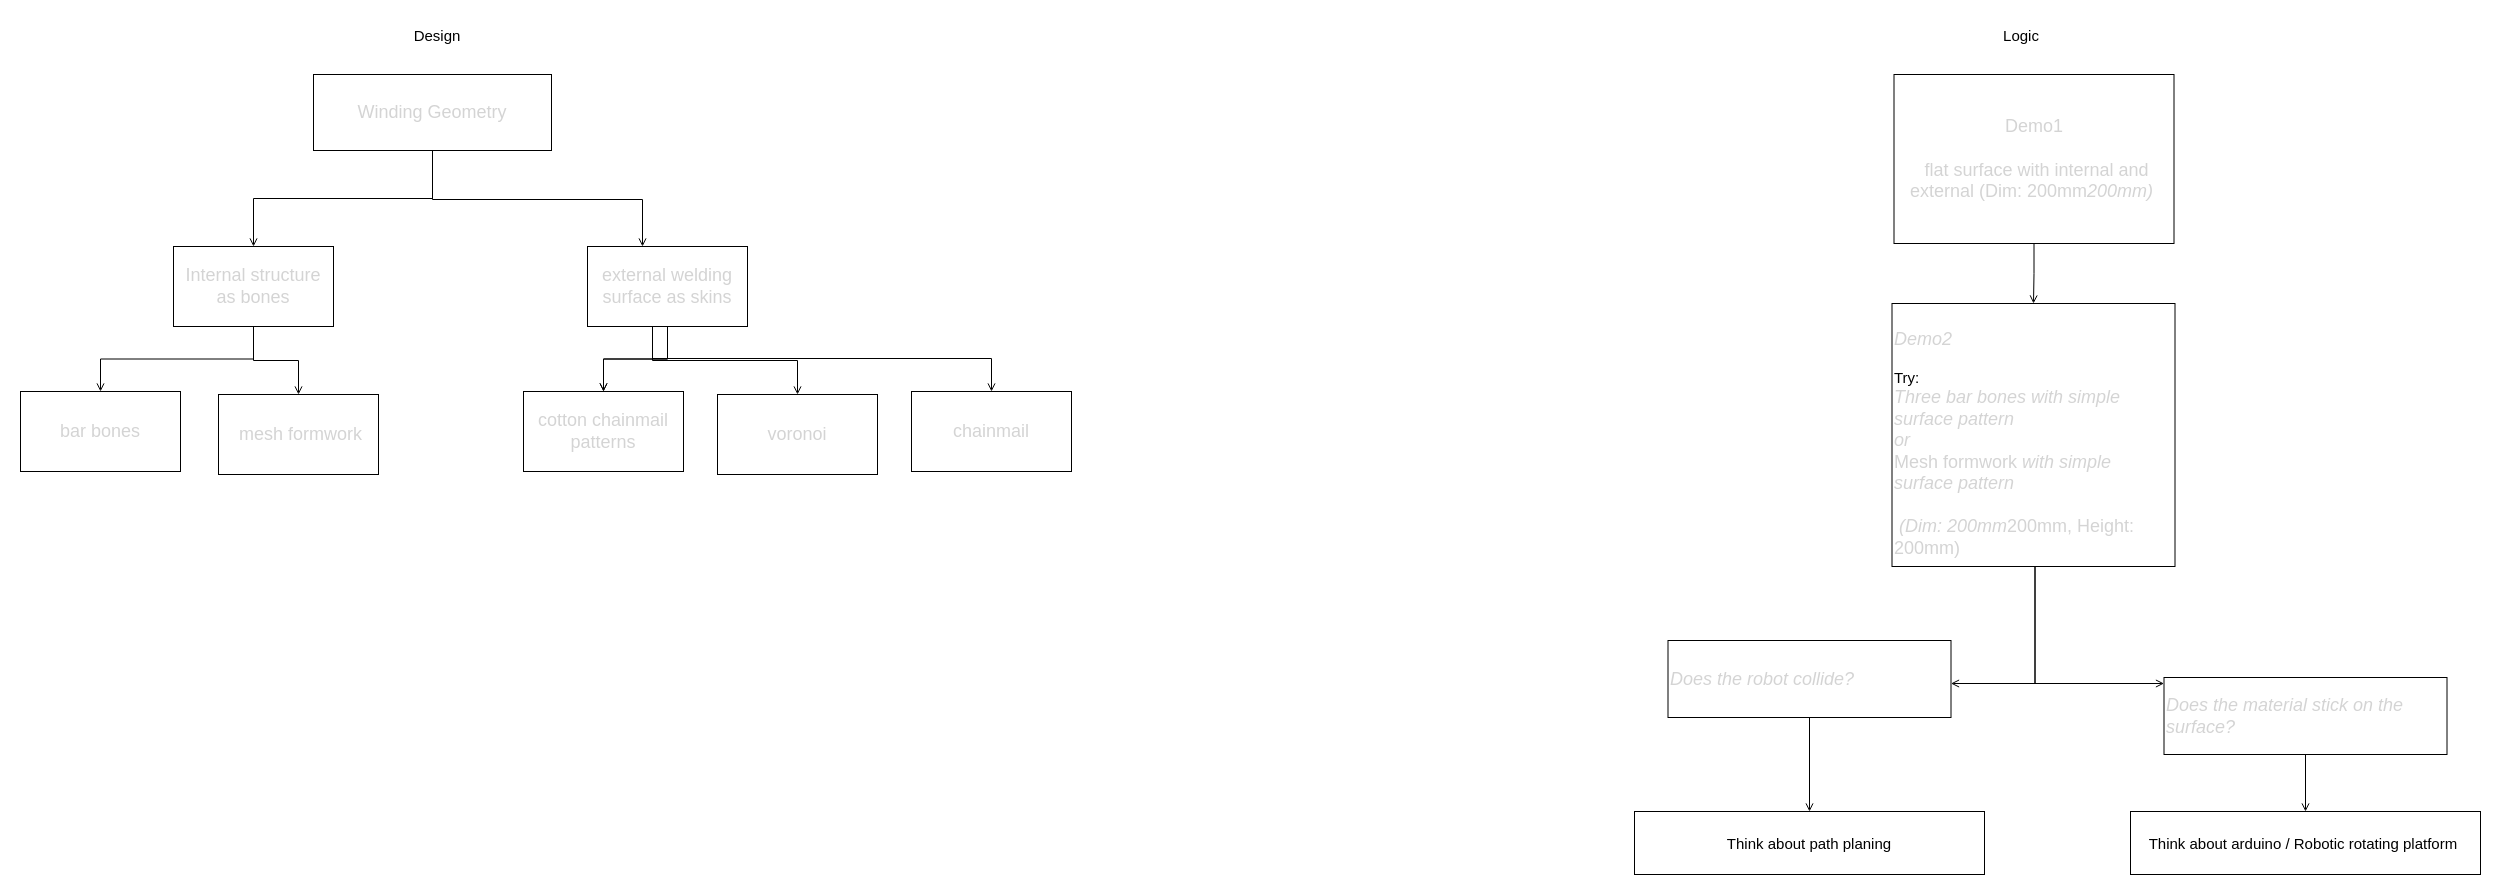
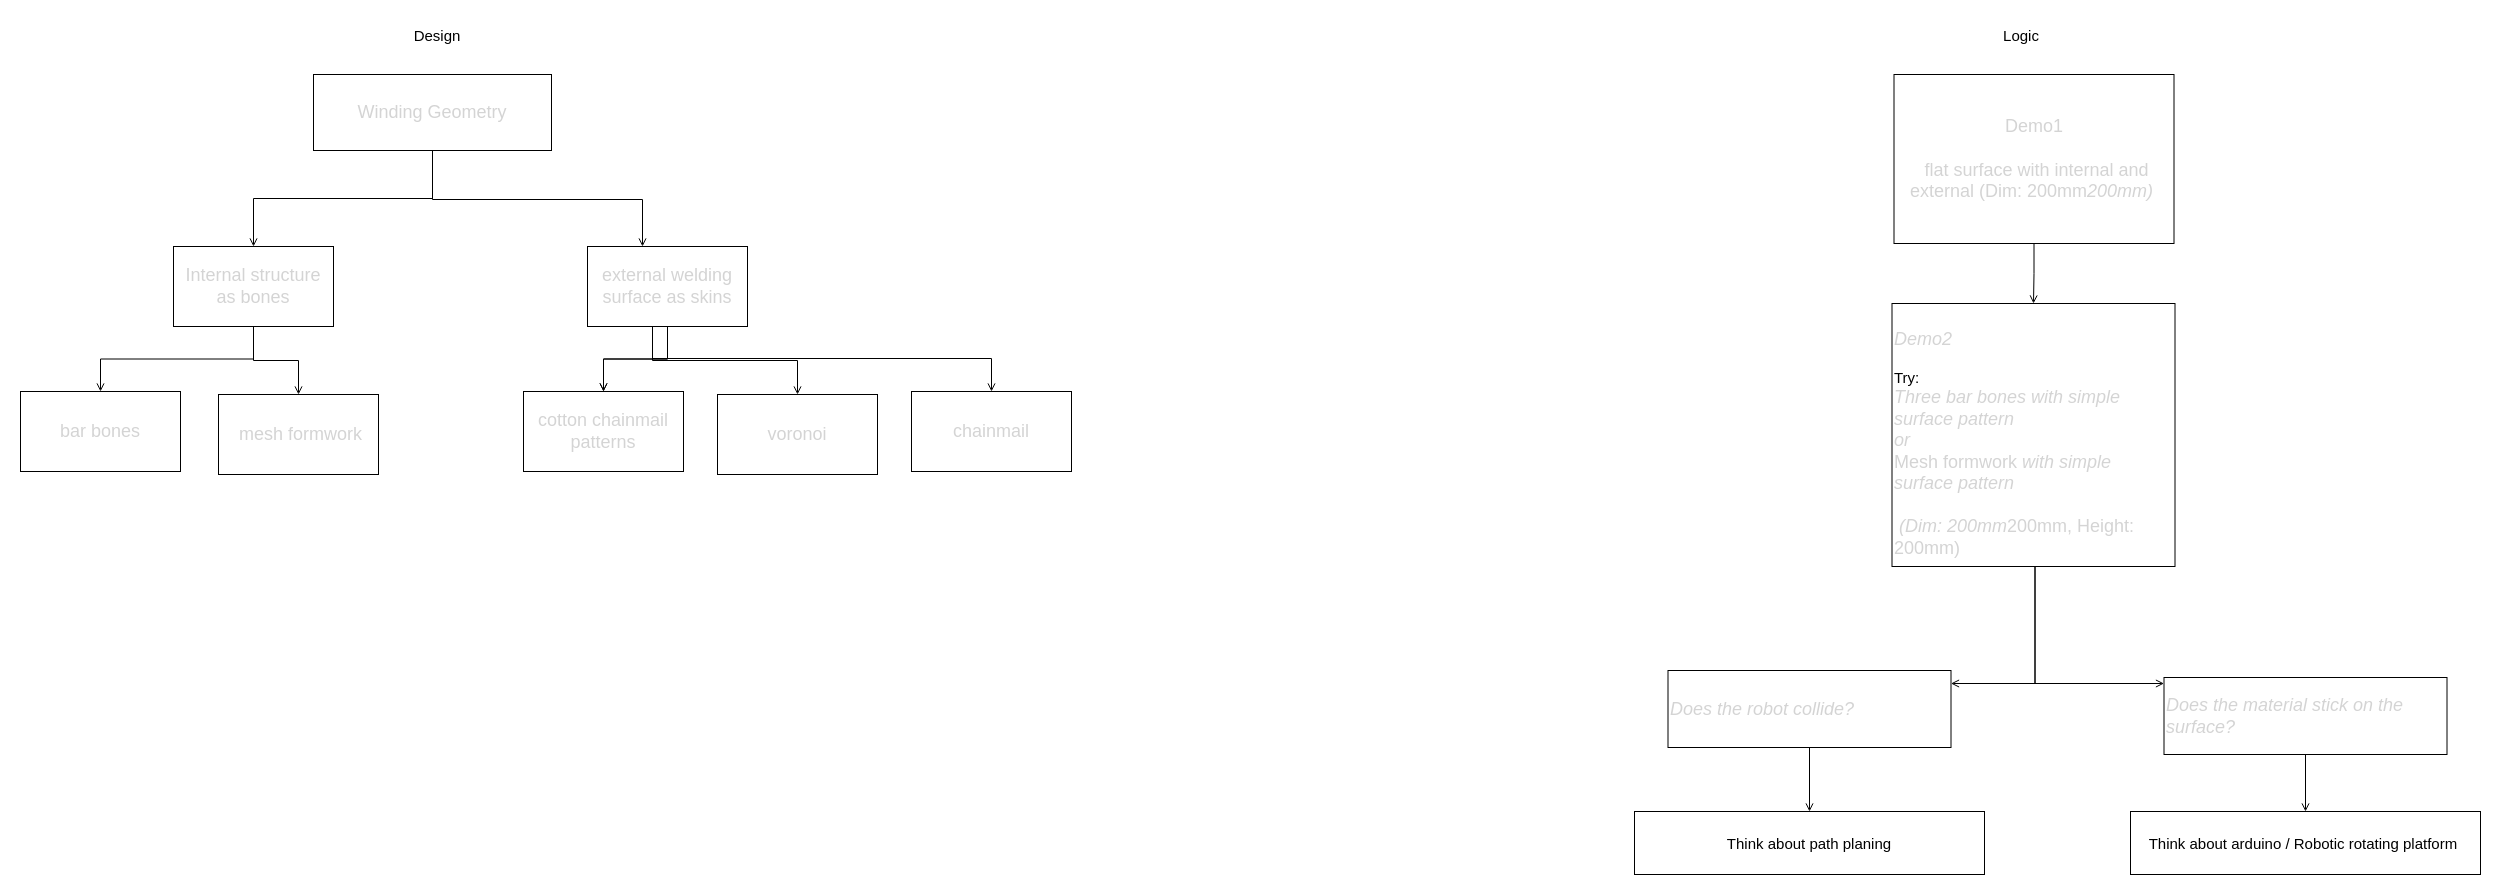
  <mxCell id="0" />
  <mxCell id="1" parent="0" />
  <mxCell id="2" style="edgeStyle=orthogonalEdgeStyle;shape=connector;rounded=0;html=1;entryX=0.5;entryY=0;entryDx=0;entryDy=0;labelBackgroundColor=default;fontFamily=Helvetica;fontSize=11;fontColor=default;endArrow=open;endFill=0;strokeColor=default;" edge="1" parent="1" source="4" target="7"><mxGeometry relative="1" as="geometry" /></mxCell>
  <mxCell id="3" style="edgeStyle=orthogonalEdgeStyle;shape=connector;rounded=0;html=1;labelBackgroundColor=default;fontFamily=Helvetica;fontSize=11;fontColor=default;endArrow=open;endFill=0;strokeColor=default;" edge="1" parent="1" source="4" target="12"><mxGeometry relative="1" as="geometry"><Array as="points"><mxPoint x="432" y="199" /><mxPoint x="642" y="199" /></Array></mxGeometry></mxCell>
  <mxCell id="4" value="&lt;font color=&quot;#d4d4d4&quot;&gt;&lt;span style=&quot;font-size: 18px&quot;&gt;Winding Geometry&lt;/span&gt;&lt;/font&gt;" style="rounded=0;whiteSpace=wrap;html=1;fontSize=15;" vertex="1" parent="1"><mxGeometry x="313" y="74" width="238" height="76" as="geometry" /></mxCell>
  <mxCell id="5" style="edgeStyle=orthogonalEdgeStyle;shape=connector;rounded=0;html=1;entryX=0.5;entryY=0;entryDx=0;entryDy=0;labelBackgroundColor=default;fontFamily=Helvetica;fontSize=15;fontColor=default;endArrow=open;endFill=0;strokeColor=default;" edge="1" parent="1" source="7" target="15"><mxGeometry relative="1" as="geometry" /></mxCell>
  <mxCell id="6" style="edgeStyle=orthogonalEdgeStyle;shape=connector;rounded=0;html=1;labelBackgroundColor=default;fontFamily=Helvetica;fontSize=15;fontColor=default;endArrow=open;endFill=0;strokeColor=default;" edge="1" parent="1" source="7" target="16"><mxGeometry relative="1" as="geometry" /></mxCell>
  <mxCell id="7" value="&#10;&#10;&lt;span style=&quot;color: rgb(212, 212, 212); font-size: 18px; font-style: normal; font-weight: 400; letter-spacing: normal; text-indent: 0px; text-transform: none; word-spacing: 0px; display: inline; float: none;&quot;&gt;Internal structure as bones&lt;/span&gt;&#10;&#10;" style="rounded=0;whiteSpace=wrap;html=1;fontSize=15;" vertex="1" parent="1"><mxGeometry x="173" y="246" width="160" height="80" as="geometry" /></mxCell>
  <mxCell id="8" style="edgeStyle=orthogonalEdgeStyle;shape=connector;rounded=0;html=1;entryX=0.5;entryY=0;entryDx=0;entryDy=0;labelBackgroundColor=default;fontFamily=Helvetica;fontSize=15;fontColor=default;endArrow=open;endFill=0;strokeColor=default;" edge="1" parent="1" source="12" target="17"><mxGeometry relative="1" as="geometry" /></mxCell>
  <mxCell id="9" style="edgeStyle=orthogonalEdgeStyle;shape=connector;rounded=0;html=1;labelBackgroundColor=default;fontFamily=Helvetica;fontSize=15;fontColor=default;endArrow=open;endFill=0;strokeColor=default;" edge="1" parent="1" source="12" target="18"><mxGeometry relative="1" as="geometry"><Array as="points"><mxPoint x="652" y="360" /><mxPoint x="797" y="360" /></Array></mxGeometry></mxCell>
  <mxCell id="10" style="edgeStyle=orthogonalEdgeStyle;shape=connector;rounded=0;html=1;labelBackgroundColor=default;fontFamily=Helvetica;fontSize=15;fontColor=default;endArrow=open;endFill=0;strokeColor=default;" edge="1" parent="1" source="12" target="19"><mxGeometry relative="1" as="geometry"><Array as="points"><mxPoint x="652" y="358" /><mxPoint x="991" y="358" /></Array></mxGeometry></mxCell>
  <mxCell id="11" value="" style="edgeStyle=orthogonalEdgeStyle;shape=connector;rounded=0;html=1;labelBackgroundColor=default;fontFamily=Helvetica;fontSize=15;fontColor=default;endArrow=open;endFill=0;strokeColor=default;" edge="1" parent="1" source="12" target="17"><mxGeometry relative="1" as="geometry" /></mxCell>
  <mxCell id="12" value="&#10;&#10;&lt;span style=&quot;color: rgb(212, 212, 212); font-size: 18px; font-style: normal; font-weight: 400; letter-spacing: normal; text-indent: 0px; text-transform: none; word-spacing: 0px; display: inline; float: none;&quot;&gt;external welding surface as skins&lt;/span&gt;&#10;&#10;" style="rounded=0;whiteSpace=wrap;html=1;fontSize=15;" vertex="1" parent="1"><mxGeometry x="587" y="246" width="160" height="80" as="geometry" /></mxCell>
  <mxCell id="13" style="edgeStyle=orthogonalEdgeStyle;shape=connector;rounded=0;html=1;labelBackgroundColor=default;fontFamily=Helvetica;fontSize=15;fontColor=default;endArrow=open;endFill=0;strokeColor=default;entryX=0.5;entryY=0;entryDx=0;entryDy=0;" edge="1" parent="1" source="14" target="24"><mxGeometry relative="1" as="geometry"><mxPoint x="2033.5" y="354" as="targetPoint" /></mxGeometry></mxCell>
  <mxCell id="14" value="&lt;span style=&quot;color: rgb(212 , 212 , 212) ; font-family: , &amp;#34;blinkmacsystemfont&amp;#34; , &amp;#34;segoe wpc&amp;#34; , &amp;#34;segoe ui&amp;#34; , , &amp;#34;ubuntu&amp;#34; , &amp;#34;droid sans&amp;#34; , sans-serif ; font-size: 18px&quot;&gt;Demo1&lt;br&gt;&lt;br&gt;&amp;nbsp;flat surface with internal and external (Dim: 200mm&lt;/span&gt;&lt;em style=&quot;color: rgb(212 , 212 , 212) ; font-family: , &amp;#34;blinkmacsystemfont&amp;#34; , &amp;#34;segoe wpc&amp;#34; , &amp;#34;segoe ui&amp;#34; , , &amp;#34;ubuntu&amp;#34; , &amp;#34;droid sans&amp;#34; , sans-serif ; font-size: 18px&quot;&gt;200mm)&amp;nbsp;&lt;/em&gt;" style="rounded=0;whiteSpace=wrap;html=1;fontSize=15;" vertex="1" parent="1"><mxGeometry x="1893.5" y="74" width="280" height="169" as="geometry" /></mxCell>
  <mxCell id="15" value="&#10;&#10;&lt;span style=&quot;color: rgb(212, 212, 212); font-size: 18px; font-style: normal; font-weight: 400; letter-spacing: normal; text-indent: 0px; text-transform: none; word-spacing: 0px; display: inline; float: none;&quot;&gt;&lt;span&gt;&amp;nbsp;&lt;/span&gt;bar bones&lt;span&gt;&amp;nbsp;&lt;/span&gt;&lt;/span&gt;&#10;&#10;" style="rounded=0;whiteSpace=wrap;html=1;fontSize=15;" vertex="1" parent="1"><mxGeometry x="20" y="391" width="160" height="80" as="geometry" /></mxCell>
  <mxCell id="16" value="&#10;&#10;&lt;span style=&quot;color: rgb(212, 212, 212); font-size: 18px; font-style: normal; font-weight: 400; letter-spacing: normal; text-indent: 0px; text-transform: none; word-spacing: 0px; display: inline; float: none;&quot;&gt;&lt;span&gt;&amp;nbsp;&lt;/span&gt;mesh formwork&lt;/span&gt;&#10;&#10;" style="rounded=0;whiteSpace=wrap;html=1;fontSize=15;" vertex="1" parent="1"><mxGeometry x="218" y="394" width="160" height="80" as="geometry" /></mxCell>
  <mxCell id="17" value="&#10;&#10;&lt;span style=&quot;color: rgb(212, 212, 212); font-size: 18px; font-style: normal; font-weight: 400; letter-spacing: normal; text-indent: 0px; text-transform: none; word-spacing: 0px; display: inline; float: none;&quot;&gt;cotton chainmail patterns&lt;/span&gt;&#10;&#10;" style="rounded=0;whiteSpace=wrap;html=1;fontSize=15;" vertex="1" parent="1"><mxGeometry x="523" y="391" width="160" height="80" as="geometry" /></mxCell>
  <mxCell id="18" value="&lt;span style=&quot;color: rgb(212 , 212 , 212) ; font-family: , &amp;#34;blinkmacsystemfont&amp;#34; , &amp;#34;segoe wpc&amp;#34; , &amp;#34;segoe ui&amp;#34; , , &amp;#34;ubuntu&amp;#34; , &amp;#34;droid sans&amp;#34; , sans-serif ; font-size: 18px&quot;&gt;voronoi&lt;/span&gt;" style="rounded=0;whiteSpace=wrap;html=1;fontSize=15;" vertex="1" parent="1"><mxGeometry x="717" y="394" width="160" height="80" as="geometry" /></mxCell>
  <mxCell id="19" value="&#10;&#10;&lt;span style=&quot;color: rgb(212, 212, 212); font-size: 18px; font-style: normal; font-weight: 400; letter-spacing: normal; text-indent: 0px; text-transform: none; word-spacing: 0px; display: inline; float: none;&quot;&gt;chainmail&lt;/span&gt;&#10;&#10;" style="rounded=0;whiteSpace=wrap;html=1;fontFamily=Helvetica;fontSize=15;fontColor=default;strokeColor=default;fillColor=default;" vertex="1" parent="1"><mxGeometry x="911" y="391" width="160" height="80" as="geometry" /></mxCell>
  <mxCell id="20" value="Design" style="text;strokeColor=none;fillColor=none;html=1;align=center;verticalAlign=middle;whiteSpace=wrap;rounded=0;fontFamily=Helvetica;fontSize=15;fontColor=default;" vertex="1" parent="1"><mxGeometry x="407" y="20" width="60" height="30" as="geometry" /></mxCell>
  <mxCell id="21" value="Logic" style="text;strokeColor=none;fillColor=none;html=1;align=center;verticalAlign=middle;whiteSpace=wrap;rounded=0;fontFamily=Helvetica;fontSize=15;fontColor=default;" vertex="1" parent="1"><mxGeometry x="1991" y="20" width="60" height="30" as="geometry" /></mxCell>
  <mxCell id="22" style="edgeStyle=orthogonalEdgeStyle;shape=connector;rounded=0;html=1;labelBackgroundColor=default;fontFamily=Helvetica;fontSize=15;fontColor=default;endArrow=open;endFill=0;strokeColor=default;" edge="1" parent="1" source="24" target="26"><mxGeometry relative="1" as="geometry"><Array as="points"><mxPoint x="2034.5" y="683" /><mxPoint x="1816.5" y="683" /></Array></mxGeometry></mxCell>
  <mxCell id="23" style="edgeStyle=orthogonalEdgeStyle;shape=connector;rounded=0;html=1;labelBackgroundColor=default;fontFamily=Helvetica;fontSize=15;fontColor=default;endArrow=open;endFill=0;strokeColor=default;" edge="1" parent="1" source="24" target="28"><mxGeometry relative="1" as="geometry"><Array as="points"><mxPoint x="2034.5" y="683" /><mxPoint x="2312.5" y="683" /></Array></mxGeometry></mxCell>
  <mxCell id="24" value="&lt;span&gt;&#09;&lt;/span&gt;&lt;br&gt;&lt;em style=&quot;text-align: center ; color: rgb(212 , 212 , 212) ; font-size: 18px&quot;&gt;Demo2&lt;br&gt;&lt;/em&gt;&lt;br&gt;Try:&lt;br&gt;&lt;span&gt;&#09;&lt;/span&gt;&lt;em style=&quot;color: rgb(212 , 212 , 212) ; font-size: 18px&quot;&gt;&lt;span&gt;&#09;&lt;/span&gt;Three bar bones with simple surface pattern&lt;br&gt;&lt;span&gt;&#09;&lt;/span&gt;or&lt;br&gt;&lt;/em&gt;&lt;span style=&quot;color: rgb(212 , 212 , 212) ; font-size: 18px&quot;&gt;&lt;span&gt;&#09;&lt;/span&gt;Mesh formwork&amp;nbsp;&lt;/span&gt;&lt;em style=&quot;color: rgb(212 , 212 , 212) ; font-size: 18px&quot;&gt;with simple surface pattern&lt;/em&gt;&lt;br&gt;&lt;em style=&quot;color: rgb(212 , 212 , 212) ; font-size: 18px&quot;&gt;&lt;br&gt;&lt;/em&gt;&lt;em style=&quot;text-align: center ; color: rgb(212 , 212 , 212) ; font-size: 18px&quot;&gt;&amp;nbsp;(Dim: 200mm&lt;/em&gt;&lt;span style=&quot;text-align: center ; color: rgb(212 , 212 , 212) ; font-size: 18px&quot;&gt;200mm, Height: 200mm)&lt;/span&gt;&lt;em style=&quot;color: rgb(212 , 212 , 212) ; font-size: 18px&quot;&gt;&lt;br&gt;&lt;/em&gt;" style="rounded=0;whiteSpace=wrap;html=1;fontSize=15;align=left;" vertex="1" parent="1"><mxGeometry x="1891.5" y="303" width="283" height="263" as="geometry" /></mxCell>
  <mxCell id="25" style="edgeStyle=orthogonalEdgeStyle;shape=connector;rounded=0;html=1;labelBackgroundColor=default;fontFamily=Helvetica;fontSize=15;fontColor=default;endArrow=open;endFill=0;strokeColor=default;" edge="1" parent="1" source="26" target="29"><mxGeometry relative="1" as="geometry" /></mxCell>
- <mxCell id="26" value="&lt;em&gt;&lt;font color=&quot;#d4d4d4&quot;&gt;&lt;span style=&quot;font-size: 18px&quot;&gt;Does the robot collide?&lt;/span&gt;&lt;/font&gt;&lt;br&gt;&lt;/em&gt;" style="rounded=0;whiteSpace=wrap;html=1;fontSize=15;align=left;fontFamily=Helvetica;fontColor=default;strokeColor=default;fillColor=default;" vertex="1" parent="1"><mxGeometry x="1667.5" y="640" width="283" height="77" as="geometry" /></mxCell>
+ <mxCell id="26" value="&lt;em&gt;&lt;font color=&quot;#d4d4d4&quot;&gt;&lt;span style=&quot;font-size: 18px&quot;&gt;Does the robot collide?&lt;/span&gt;&lt;/font&gt;&lt;br&gt;&lt;/em&gt;" style="rounded=0;whiteSpace=wrap;html=1;fontSize=15;align=left;fontFamily=Helvetica;fontColor=default;strokeColor=default;fillColor=default;" vertex="1" parent="1"><mxGeometry x="1667.5" y="670" width="283" height="77" as="geometry" /></mxCell>
  <mxCell id="27" style="edgeStyle=orthogonalEdgeStyle;shape=connector;rounded=0;html=1;labelBackgroundColor=default;fontFamily=Helvetica;fontSize=15;fontColor=default;endArrow=open;endFill=0;strokeColor=default;" edge="1" parent="1" source="28" target="30"><mxGeometry relative="1" as="geometry" /></mxCell>
  <mxCell id="28" value="&lt;em&gt;&lt;font color=&quot;#d4d4d4&quot;&gt;&lt;span style=&quot;font-size: 18px&quot;&gt;Does the material stick on the surface?&lt;/span&gt;&lt;/font&gt;&lt;br&gt;&lt;/em&gt;" style="rounded=0;whiteSpace=wrap;html=1;fontSize=15;align=left;fontFamily=Helvetica;fontColor=default;strokeColor=default;fillColor=default;" vertex="1" parent="1"><mxGeometry x="2163.5" y="677" width="283" height="77" as="geometry" /></mxCell>
  <mxCell id="29" value="Think about path planing" style="rounded=0;whiteSpace=wrap;html=1;fontFamily=Helvetica;fontSize=15;fontColor=default;strokeColor=default;fillColor=default;" vertex="1" parent="1"><mxGeometry x="1634" y="811" width="350" height="63" as="geometry" /></mxCell>
  <mxCell id="30" value="Think about arduino / Robotic rotating platform&amp;nbsp;" style="rounded=0;whiteSpace=wrap;html=1;fontFamily=Helvetica;fontSize=15;fontColor=default;strokeColor=default;fillColor=default;" vertex="1" parent="1"><mxGeometry x="2130" y="811" width="350" height="63" as="geometry" /></mxCell>
